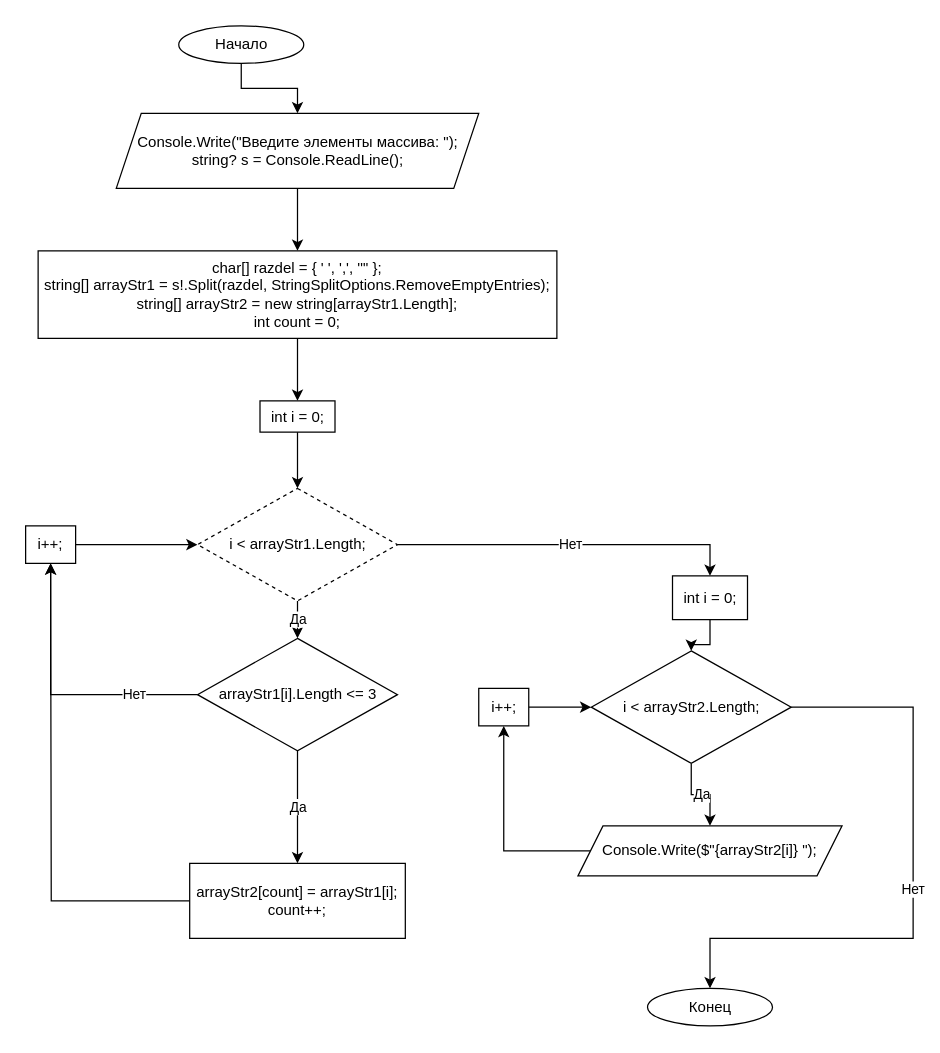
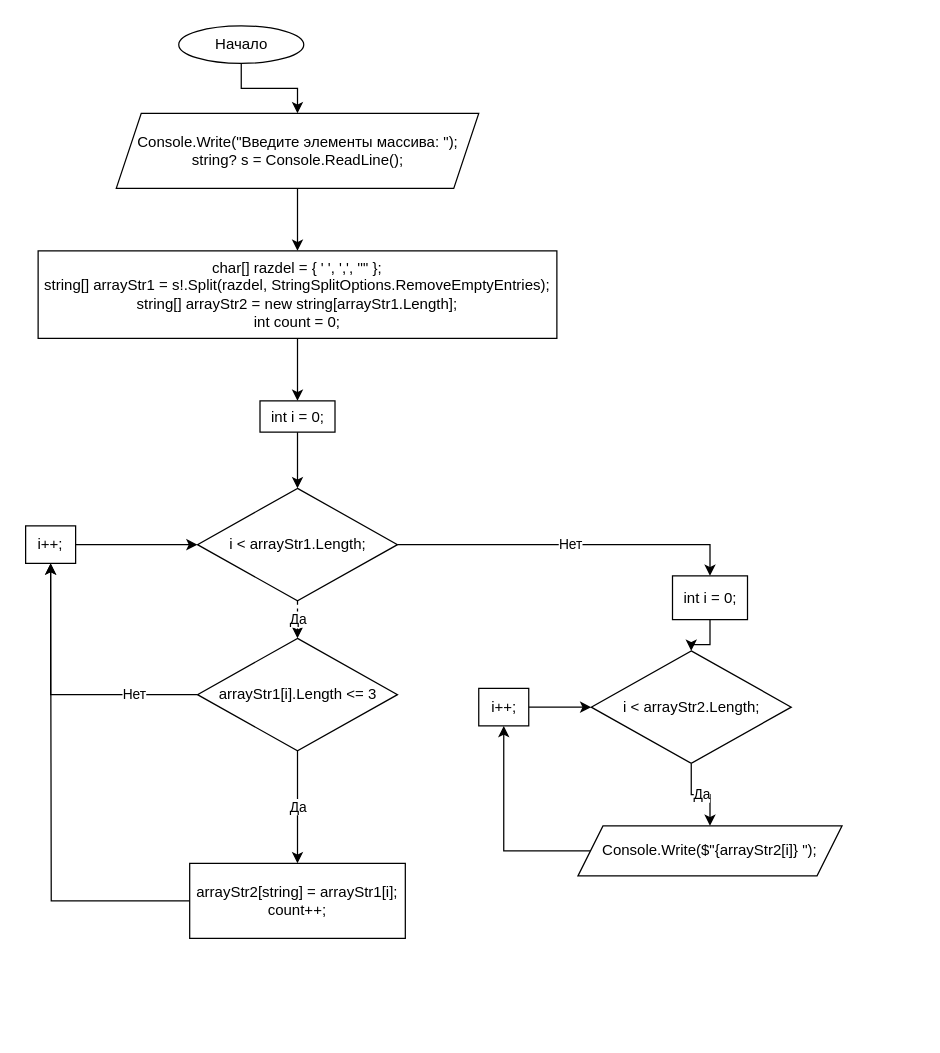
  <mxCell id="0" />
  <mxCell id="1" parent="0" />
  <mxCell id="2" style="edgeStyle=orthogonalEdgeStyle;rounded=0;orthogonalLoop=1;jettySize=auto;html=1;entryX=0.5;entryY=0;entryDx=0;entryDy=0;" parent="1" source="3" target="5" edge="1"><mxGeometry relative="1" as="geometry" /></mxCell>
  <mxCell id="3" value="Начало" style="ellipse;whiteSpace=wrap;html=1;" parent="1" vertex="1"><mxGeometry x="142.5" y="20" width="100" height="30" as="geometry" /></mxCell>
  <mxCell id="4" style="edgeStyle=orthogonalEdgeStyle;rounded=0;orthogonalLoop=1;jettySize=auto;html=1;entryX=0.5;entryY=0;entryDx=0;entryDy=0;" parent="1" source="5" target="7" edge="1"><mxGeometry relative="1" as="geometry" /></mxCell>
  <mxCell id="5" value="&lt;div&gt;Console.Write(&quot;Введите элементы массива: &quot;);&lt;/div&gt;&lt;div&gt;string? s = Console.ReadLine();&lt;/div&gt;" style="shape=parallelogram;perimeter=parallelogramPerimeter;whiteSpace=wrap;html=1;fixedSize=1;" parent="1" vertex="1"><mxGeometry x="92.5" y="90" width="290" height="60" as="geometry" /></mxCell>
  <mxCell id="6" style="edgeStyle=orthogonalEdgeStyle;rounded=0;orthogonalLoop=1;jettySize=auto;html=1;entryX=0.5;entryY=0;entryDx=0;entryDy=0;" edge="1" parent="1" source="7" target="17"><mxGeometry relative="1" as="geometry" /></mxCell>
  <mxCell id="7" value="&lt;div&gt;char[] razdel = { ' ', ',', '&quot;' };&lt;/div&gt;&lt;div&gt;string[] arrayStr1 = s!.Split(razdel, StringSplitOptions.RemoveEmptyEntries);&lt;/div&gt;&lt;div&gt;string[] arrayStr2 = new string[arrayStr1.Length];&lt;/div&gt;&lt;div&gt;int count = 0;&lt;/div&gt;" style="rounded=0;whiteSpace=wrap;html=1;" parent="1" vertex="1"><mxGeometry x="30" y="200" width="415" height="70" as="geometry" /></mxCell>
  <mxCell id="8" value="Да" style="edgeStyle=orthogonalEdgeStyle;rounded=0;orthogonalLoop=1;jettySize=auto;html=1;entryX=0.5;entryY=0;entryDx=0;entryDy=0;" parent="1" source="10" target="12" edge="1"><mxGeometry relative="1" as="geometry" /></mxCell>
  <mxCell id="9" value="Нет" style="edgeStyle=orthogonalEdgeStyle;rounded=0;orthogonalLoop=1;jettySize=auto;html=1;entryX=0.5;entryY=1;entryDx=0;entryDy=0;" edge="1" parent="1" source="10" target="19"><mxGeometry x="-0.545" relative="1" as="geometry"><mxPoint as="offset" /></mxGeometry></mxCell>
  <mxCell id="10" value="arrayStr1[i].Length &amp;lt;= 3" style="rhombus;whiteSpace=wrap;html=1;" parent="1" vertex="1"><mxGeometry x="157.5" y="510" width="160" height="90" as="geometry" /></mxCell>
  <mxCell id="11" style="edgeStyle=orthogonalEdgeStyle;rounded=0;orthogonalLoop=1;jettySize=auto;html=1;" edge="1" parent="1" source="12"><mxGeometry relative="1" as="geometry"><mxPoint x="40" y="450" as="targetPoint" /></mxGeometry></mxCell>
- <mxCell id="12" value="arrayStr2&lt;span style=&quot;background-color: initial;&quot;&gt;[count] = arrayStr1[i];&lt;/span&gt;&lt;br&gt;&lt;div&gt;count++;&lt;/div&gt;" style="rounded=0;whiteSpace=wrap;html=1;" parent="1" vertex="1"><mxGeometry x="151.25" y="690" width="172.5" height="60" as="geometry" /></mxCell>
- <mxCell id="13" value="Конец" style="ellipse;whiteSpace=wrap;html=1;" parent="1" vertex="1"><mxGeometry x="517.51" y="790" width="100" height="30" as="geometry" /></mxCell>
+ <mxCell id="12" value="arrayStr2&lt;span style=&quot;background-color: initial;&quot;&gt;[string] = arrayStr1[i];&lt;/span&gt;&lt;br&gt;&lt;div&gt;count++;&lt;/div&gt;" style="rounded=0;whiteSpace=wrap;html=1;" parent="1" vertex="1"><mxGeometry x="151.25" y="690" width="172.5" height="60" as="geometry" /></mxCell>
  <mxCell id="14" style="edgeStyle=orthogonalEdgeStyle;rounded=0;orthogonalLoop=1;jettySize=auto;html=1;entryX=0.5;entryY=1;entryDx=0;entryDy=0;" edge="1" parent="1" source="15" target="26"><mxGeometry relative="1" as="geometry" /></mxCell>
  <mxCell id="15" value="Console.Write($&quot;{arrayStr2[i]} &quot;);" style="shape=parallelogram;perimeter=parallelogramPerimeter;whiteSpace=wrap;html=1;fixedSize=1;" parent="1" vertex="1"><mxGeometry x="461.88" y="660" width="211.25" height="40" as="geometry" /></mxCell>
  <mxCell id="16" style="edgeStyle=orthogonalEdgeStyle;rounded=0;orthogonalLoop=1;jettySize=auto;html=1;entryX=0.5;entryY=0;entryDx=0;entryDy=0;" edge="1" parent="1" source="17" target="22"><mxGeometry relative="1" as="geometry" /></mxCell>
  <mxCell id="17" value="int i = 0;" style="rounded=0;whiteSpace=wrap;html=1;" vertex="1" parent="1"><mxGeometry x="207.5" y="320" width="60" height="25" as="geometry" /></mxCell>
  <mxCell id="18" style="edgeStyle=orthogonalEdgeStyle;rounded=0;orthogonalLoop=1;jettySize=auto;html=1;entryX=0;entryY=0.5;entryDx=0;entryDy=0;" edge="1" parent="1" source="19" target="22"><mxGeometry relative="1" as="geometry" /></mxCell>
  <mxCell id="19" value="i++;" style="rounded=0;whiteSpace=wrap;html=1;" vertex="1" parent="1"><mxGeometry x="20" y="420" width="40" height="30" as="geometry" /></mxCell>
- <mxCell id="20" value="Да" style="edgeStyle=orthogonalEdgeStyle;rounded=0;orthogonalLoop=1;jettySize=auto;html=1;entryX=0.5;entryY=0;entryDx=0;entryDy=0;" edge="1" parent="1" source="22" target="10"><mxGeometry relative="1" as="geometry" /></mxCell>
+ <mxCell id="20" value="Да" style="edgeStyle=orthogonalEdgeStyle;rounded=0;orthogonalLoop=1;jettySize=auto;html=1;entryX=0.5;entryY=0;entryDx=0;entryDy=0;dashed=1;" edge="1" parent="1" source="22" target="10"><mxGeometry relative="1" as="geometry" /></mxCell>
  <mxCell id="21" value="Нет" style="edgeStyle=orthogonalEdgeStyle;rounded=0;orthogonalLoop=1;jettySize=auto;html=1;entryX=0.5;entryY=0;entryDx=0;entryDy=0;" edge="1" parent="1" source="22" target="24"><mxGeometry relative="1" as="geometry" /></mxCell>
- <mxCell id="22" value="i &amp;lt; arrayStr1.Length;" style="rhombus;whiteSpace=wrap;html=1;dashed=1;" vertex="1" parent="1"><mxGeometry x="157.5" y="390" width="160" height="90" as="geometry" /></mxCell>
+ <mxCell id="22" value="i &amp;lt; arrayStr1.Length;" style="rhombus;whiteSpace=wrap;html=1;" vertex="1" parent="1"><mxGeometry x="157.5" y="390" width="160" height="90" as="geometry" /></mxCell>
  <mxCell id="23" style="edgeStyle=orthogonalEdgeStyle;rounded=0;orthogonalLoop=1;jettySize=auto;html=1;entryX=0.5;entryY=0;entryDx=0;entryDy=0;" edge="1" parent="1" source="24" target="29"><mxGeometry relative="1" as="geometry" /></mxCell>
  <mxCell id="24" value="int i = 0;" style="rounded=0;whiteSpace=wrap;html=1;" vertex="1" parent="1"><mxGeometry x="537.5" y="460" width="60" height="35" as="geometry" /></mxCell>
  <mxCell id="25" style="edgeStyle=orthogonalEdgeStyle;rounded=0;orthogonalLoop=1;jettySize=auto;html=1;entryX=0;entryY=0.5;entryDx=0;entryDy=0;" edge="1" parent="1" source="26" target="29"><mxGeometry relative="1" as="geometry" /></mxCell>
  <mxCell id="26" value="i++;" style="rounded=0;whiteSpace=wrap;html=1;" vertex="1" parent="1"><mxGeometry x="382.5" y="550" width="40" height="30" as="geometry" /></mxCell>
  <mxCell id="27" value="Да" style="edgeStyle=orthogonalEdgeStyle;rounded=0;orthogonalLoop=1;jettySize=auto;html=1;entryX=0.5;entryY=0;entryDx=0;entryDy=0;" edge="1" parent="1" source="29" target="15"><mxGeometry relative="1" as="geometry" /></mxCell>
- <mxCell id="28" value="Нет" style="edgeStyle=orthogonalEdgeStyle;rounded=0;orthogonalLoop=1;jettySize=auto;html=1;entryX=0.5;entryY=0;entryDx=0;entryDy=0;" edge="1" parent="1" source="29" target="13"><mxGeometry relative="1" as="geometry"><Array as="points"><mxPoint x="730" y="565" /><mxPoint x="730" y="750" /><mxPoint x="568" y="750" /></Array></mxGeometry></mxCell>
  <mxCell id="29" value="i &amp;lt; arrayStr2.Length;" style="rhombus;whiteSpace=wrap;html=1;" vertex="1" parent="1"><mxGeometry x="472.5" y="520" width="160" height="90" as="geometry" /></mxCell>
